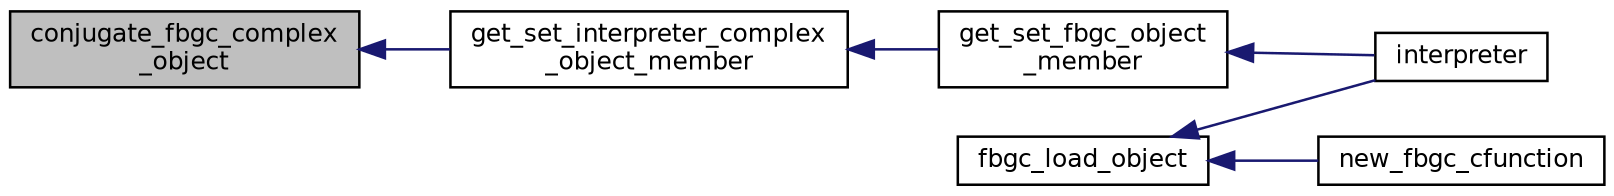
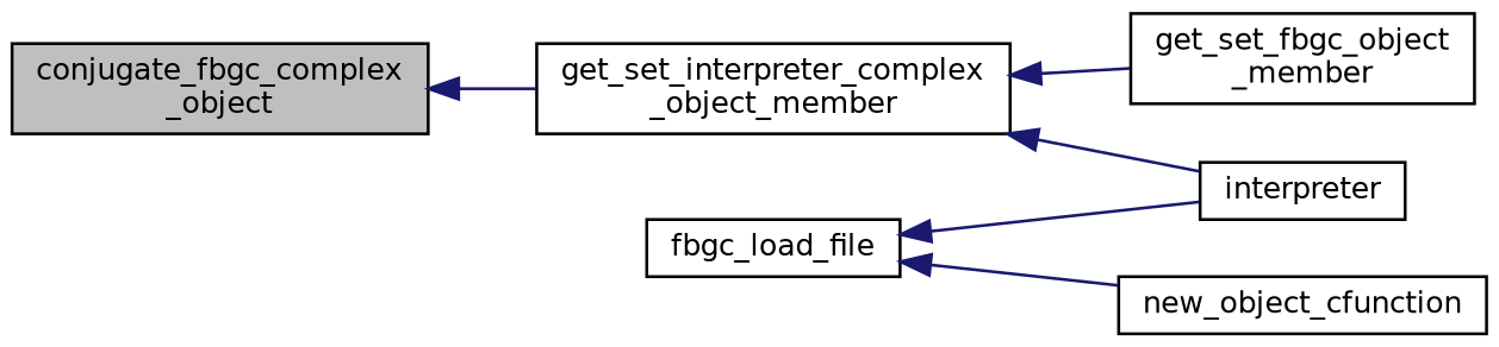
  digraph {
    rankdir=LR
    node [color=black fillcolor=white fontname=Helvetica fontsize=10 shape=record style=filled]
    edge [color=midnightblue dir=back fontname=Helvetica fontsize=10 labelfontname=Helvetica labelfontsize=10 style=solid]
    n1 [fillcolor=grey75 fontcolor=black height=0.2 label="conjugate_fbgc_complex\l_object" width=0.4]
    n2 [height=0.2 label="get_set_interpreter_complex\l_object_member" width=0.4]
    n3 [height=0.2 label="get_set_fbgc_object\l_member" width=0.4]
    n4 [height=0.2 label=interpreter width=0.4]
-   n5 [height=0.2 label=fbgc_load_object width=0.4]
-   n6 [height=0.2 label=new_fbgc_cfunction width=0.4]
+   n5 [height=0.2 label=fbgc_load_file width=0.4]
+   n6 [height=0.2 label=new_object_cfunction width=0.4]
    n1 -> n2
    n2 -> n3
-   n3 -> n4
+   n2 -> n4
    n5 -> n4
    n5 -> n6
  }
